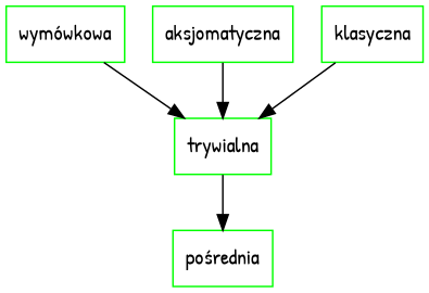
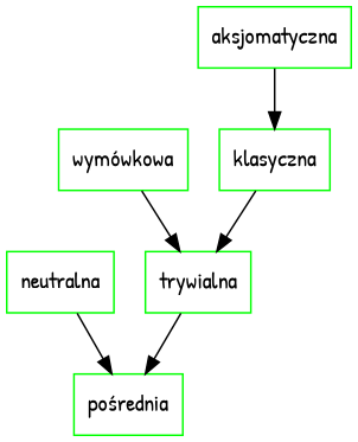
  digraph {
    fontname="Patrick Hand"
    node [color=green fontname="Patrick Hand" shape=rectangle]
    edge [fontname="Patrick Hand"]
+   neutralna
    "pośrednia"
    "wymówkowa"
    trywialna
    aksjomatyczna
    klasyczna
+   neutralna -> "pośrednia"
    "wymówkowa" -> trywialna
    trywialna -> "pośrednia"
-   aksjomatyczna -> trywialna
+   aksjomatyczna -> klasyczna
    klasyczna -> trywialna
  }
